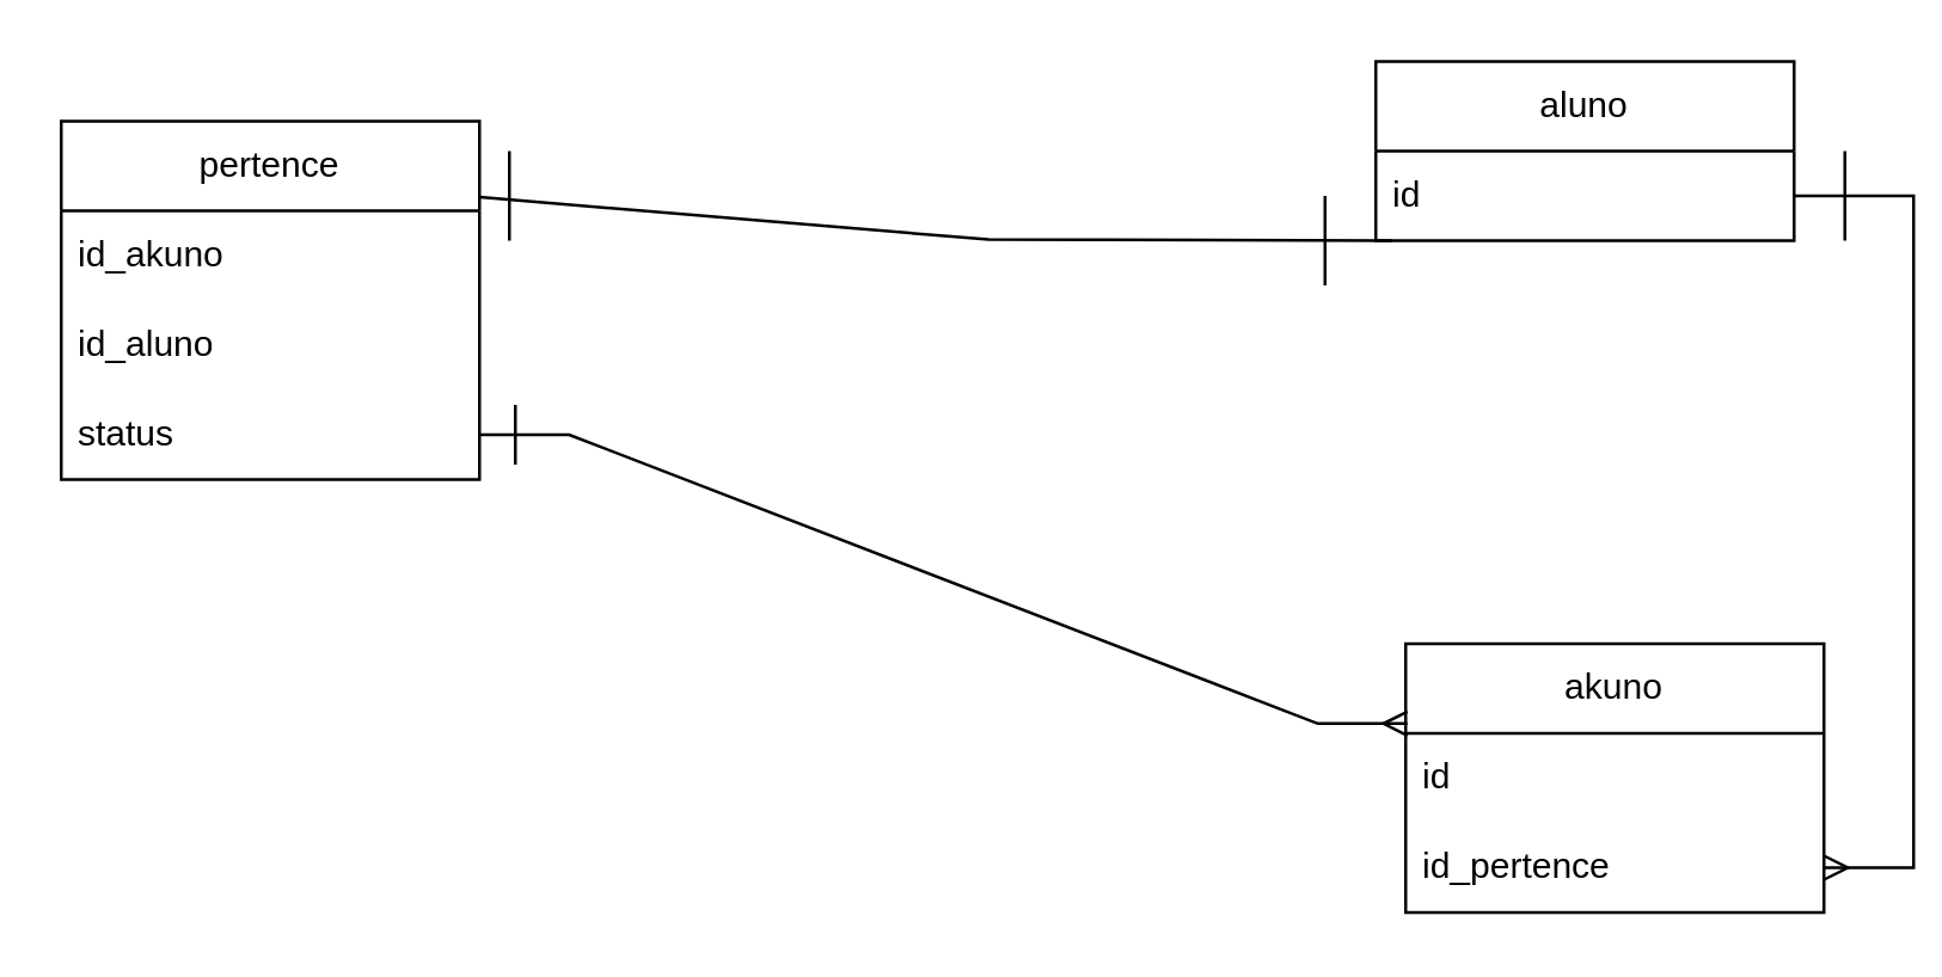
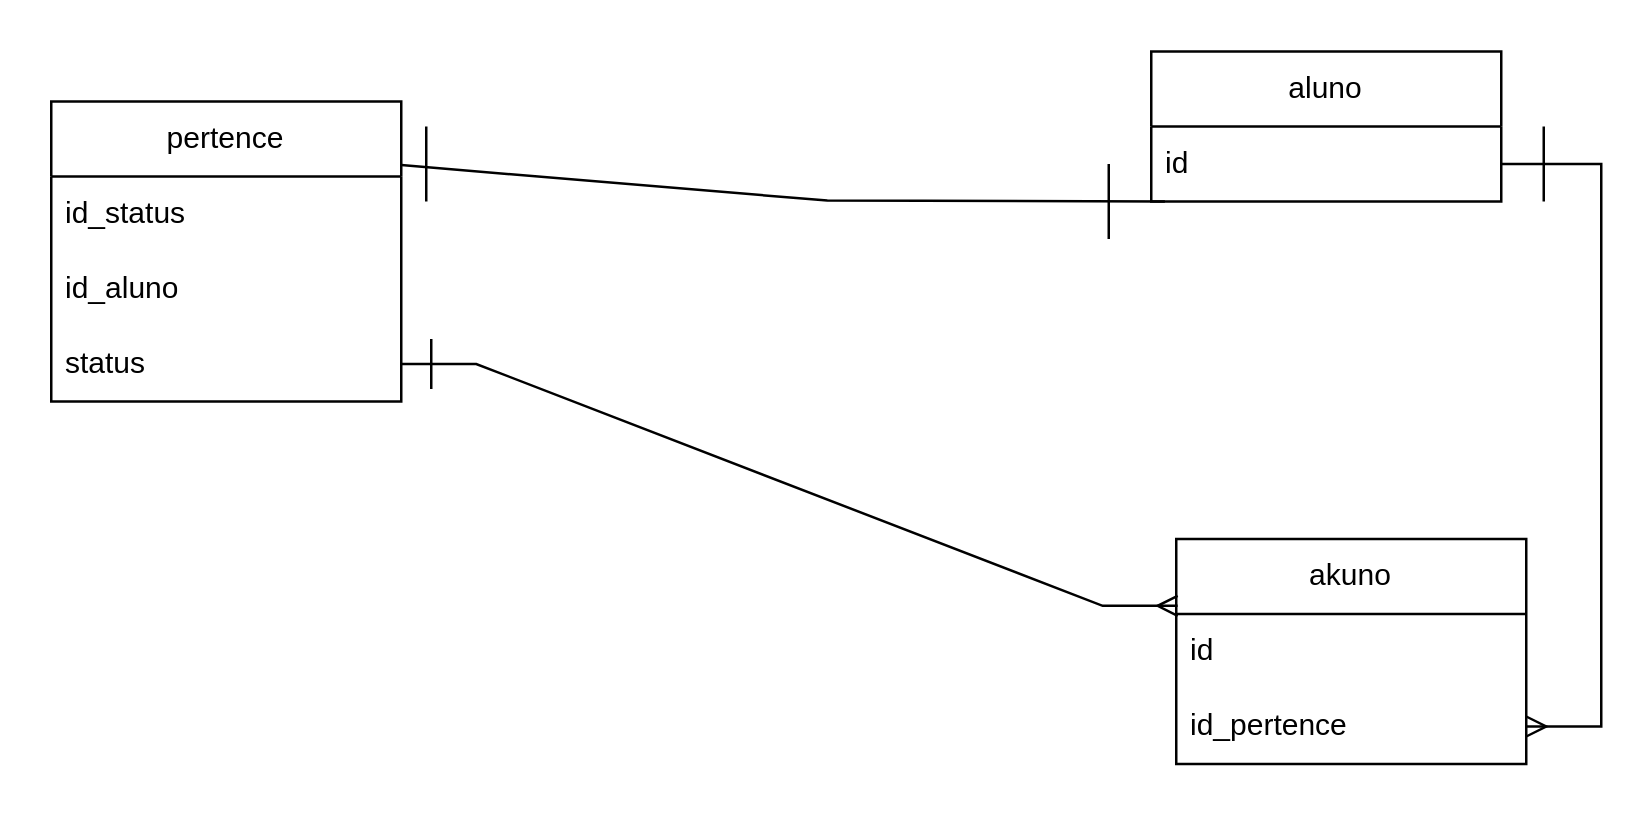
  <mxCell id="0" />
  <mxCell id="1" parent="0" />
  <mxCell id="2" value="aluno" style="swimlane;fontStyle=0;childLayout=stackLayout;horizontal=1;startSize=30;horizontalStack=0;resizeParent=1;resizeParentMax=0;resizeLast=0;collapsible=1;marginBottom=0;whiteSpace=wrap;html=1;" vertex="1" parent="1"><mxGeometry x="460" y="20" width="140" height="60" as="geometry" /></mxCell>
  <mxCell id="3" value="id" style="text;strokeColor=none;fillColor=none;align=left;verticalAlign=middle;spacingLeft=4;spacingRight=4;overflow=hidden;points=[[0,0.5],[1,0.5]];portConstraint=eastwest;rotatable=0;whiteSpace=wrap;html=1;" vertex="1" parent="2"><mxGeometry y="30" width="140" height="30" as="geometry" /></mxCell>
  <mxCell id="4" value="&lt;div&gt;pertence&lt;/div&gt;" style="swimlane;fontStyle=0;childLayout=stackLayout;horizontal=1;startSize=30;horizontalStack=0;resizeParent=1;resizeParentMax=0;resizeLast=0;collapsible=1;marginBottom=0;whiteSpace=wrap;html=1;strokeColor=default;fontFamily=Helvetica;fontSize=12;fontColor=default;fillColor=default;" vertex="1" parent="1"><mxGeometry x="20" y="40" width="140" height="120" as="geometry" /></mxCell>
- <mxCell id="5" value="id_akuno" style="text;strokeColor=none;fillColor=none;align=left;verticalAlign=middle;spacingLeft=4;spacingRight=4;overflow=hidden;points=[[0,0.5],[1,0.5]];portConstraint=eastwest;rotatable=0;whiteSpace=wrap;html=1;fontSize=12;fontFamily=Helvetica;fontColor=default;" vertex="1" parent="4"><mxGeometry y="30" width="140" height="30" as="geometry" /></mxCell>
+ <mxCell id="5" value="id_status" style="text;strokeColor=none;fillColor=none;align=left;verticalAlign=middle;spacingLeft=4;spacingRight=4;overflow=hidden;points=[[0,0.5],[1,0.5]];portConstraint=eastwest;rotatable=0;whiteSpace=wrap;html=1;fontSize=12;fontFamily=Helvetica;fontColor=default;" vertex="1" parent="4"><mxGeometry y="30" width="140" height="30" as="geometry" /></mxCell>
  <mxCell id="6" value="id_aluno" style="text;strokeColor=none;fillColor=none;align=left;verticalAlign=middle;spacingLeft=4;spacingRight=4;overflow=hidden;points=[[0,0.5],[1,0.5]];portConstraint=eastwest;rotatable=0;whiteSpace=wrap;html=1;fontSize=12;fontFamily=Helvetica;fontColor=default;" vertex="1" parent="4"><mxGeometry y="60" width="140" height="30" as="geometry" /></mxCell>
  <mxCell id="7" value="status" style="text;strokeColor=none;fillColor=none;align=left;verticalAlign=middle;spacingLeft=4;spacingRight=4;overflow=hidden;points=[[0,0.5],[1,0.5]];portConstraint=eastwest;rotatable=0;whiteSpace=wrap;html=1;fontSize=12;fontFamily=Helvetica;fontColor=default;" vertex="1" parent="4"><mxGeometry y="90" width="140" height="30" as="geometry" /></mxCell>
  <mxCell id="8" value="akuno" style="swimlane;fontStyle=0;childLayout=stackLayout;horizontal=1;startSize=30;horizontalStack=0;resizeParent=1;resizeParentMax=0;resizeLast=0;collapsible=1;marginBottom=0;whiteSpace=wrap;html=1;strokeColor=default;fontFamily=Helvetica;fontSize=12;fontColor=default;fillColor=default;" vertex="1" parent="1"><mxGeometry x="470" y="215" width="140" height="90" as="geometry" /></mxCell>
  <mxCell id="9" value="id" style="text;strokeColor=none;fillColor=none;align=left;verticalAlign=middle;spacingLeft=4;spacingRight=4;overflow=hidden;points=[[0,0.5],[1,0.5]];portConstraint=eastwest;rotatable=0;whiteSpace=wrap;html=1;fontSize=12;fontFamily=Helvetica;fontColor=default;" vertex="1" parent="8"><mxGeometry y="30" width="140" height="30" as="geometry" /></mxCell>
  <mxCell id="10" value="id_pertence" style="text;strokeColor=none;fillColor=none;align=left;verticalAlign=middle;spacingLeft=4;spacingRight=4;overflow=hidden;points=[[0,0.5],[1,0.5]];portConstraint=eastwest;rotatable=0;whiteSpace=wrap;html=1;fontSize=12;fontFamily=Helvetica;fontColor=default;" vertex="1" parent="8"><mxGeometry y="60" width="140" height="30" as="geometry" /></mxCell>
  <mxCell id="11" value="" style="edgeStyle=entityRelationEdgeStyle;fontSize=12;html=1;endArrow=ERmany;rounded=0;labelBackgroundColor=default;strokeColor=default;fontFamily=Helvetica;fontColor=default;startSize=30;shape=connector;exitX=1;exitY=0.5;exitDx=0;exitDy=0;entryX=0.004;entryY=-0.109;entryDx=0;entryDy=0;entryPerimeter=0;" edge="1" parent="1" source="7" target="9"><mxGeometry width="100" height="100" relative="1" as="geometry"><mxPoint x="160" y="190" as="sourcePoint" /><mxPoint x="366.72" y="237.83" as="targetPoint" /><Array as="points"><mxPoint x="159.72" y="232.83" /><mxPoint x="166.72" y="272.83" /></Array></mxGeometry></mxCell>
  <mxCell id="12" value="" style="endArrow=none;html=1;rounded=0;labelBackgroundColor=default;strokeColor=default;fontFamily=Helvetica;fontSize=12;fontColor=default;startSize=30;shape=connector;" edge="1" parent="1"><mxGeometry width="50" height="50" relative="1" as="geometry"><mxPoint x="172" y="155" as="sourcePoint" /><mxPoint x="172" y="135" as="targetPoint" /><Array as="points"><mxPoint x="172" y="145" /></Array></mxGeometry></mxCell>
  <mxCell id="13" value="" style="endArrow=none;html=1;rounded=0;labelBackgroundColor=default;strokeColor=default;fontFamily=Helvetica;fontSize=12;fontColor=default;startSize=30;shape=connector;entryX=0.036;entryY=1.179;entryDx=0;entryDy=0;entryPerimeter=0;exitX=0.997;exitY=0.027;exitDx=0;exitDy=0;exitPerimeter=0;" edge="1" parent="1"><mxGeometry width="50" height="50" relative="1" as="geometry"><mxPoint x="160" y="65.44" as="sourcePoint" /><mxPoint x="465.46" y="80" as="targetPoint" /><Array as="points"><mxPoint x="330.42" y="79.63" /></Array></mxGeometry></mxCell>
  <mxCell id="14" value="" style="endArrow=none;html=1;rounded=0;labelBackgroundColor=default;strokeColor=default;fontFamily=Helvetica;fontSize=12;fontColor=default;startSize=30;shape=connector;" edge="1" parent="1"><mxGeometry width="50" height="50" relative="1" as="geometry"><mxPoint x="170" y="80" as="sourcePoint" /><mxPoint x="170" y="50" as="targetPoint" /></mxGeometry></mxCell>
  <mxCell id="15" value="" style="endArrow=none;html=1;rounded=0;labelBackgroundColor=default;strokeColor=default;fontFamily=Helvetica;fontSize=12;fontColor=default;startSize=30;shape=connector;" edge="1" parent="1"><mxGeometry width="50" height="50" relative="1" as="geometry"><mxPoint x="443" y="95" as="sourcePoint" /><mxPoint x="443" y="65" as="targetPoint" /></mxGeometry></mxCell>
  <mxCell id="16" value="" style="edgeStyle=entityRelationEdgeStyle;fontSize=12;html=1;endArrow=ERmany;rounded=0;labelBackgroundColor=default;strokeColor=default;fontFamily=Helvetica;fontColor=default;startSize=30;shape=connector;exitX=1;exitY=0.5;exitDx=0;exitDy=0;" edge="1" parent="1" source="3" target="10"><mxGeometry width="100" height="100" relative="1" as="geometry"><mxPoint x="264" y="154" as="sourcePoint" /><mxPoint x="575" y="251" as="targetPoint" /><Array as="points"><mxPoint x="263.72" y="241.83" /><mxPoint x="270.72" y="281.83" /></Array></mxGeometry></mxCell>
  <mxCell id="17" value="" style="endArrow=none;html=1;rounded=0;labelBackgroundColor=default;strokeColor=default;fontFamily=Helvetica;fontSize=12;fontColor=default;startSize=30;shape=connector;" edge="1" parent="1"><mxGeometry width="50" height="50" relative="1" as="geometry"><mxPoint x="617" y="80" as="sourcePoint" /><mxPoint x="617" y="50" as="targetPoint" /></mxGeometry></mxCell>
